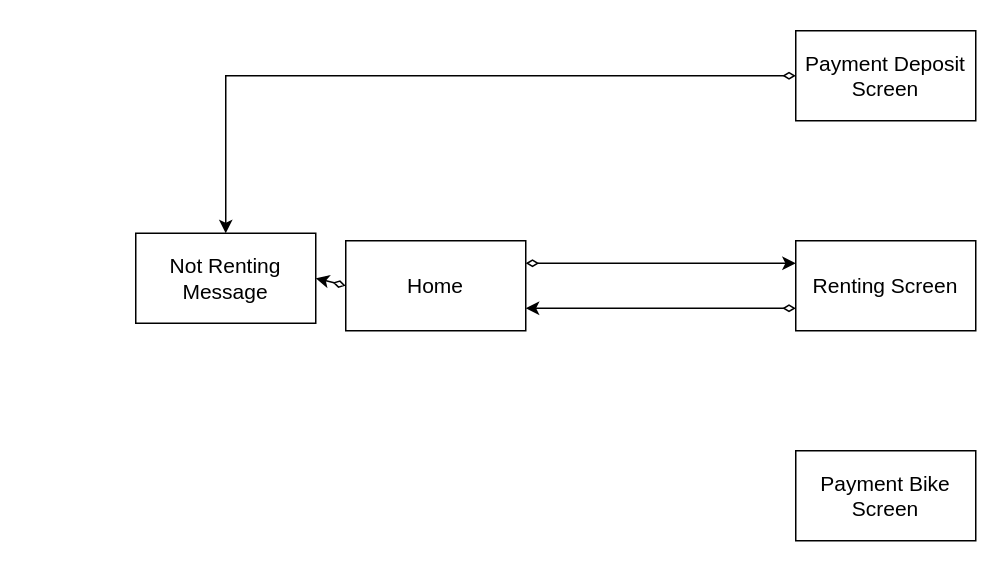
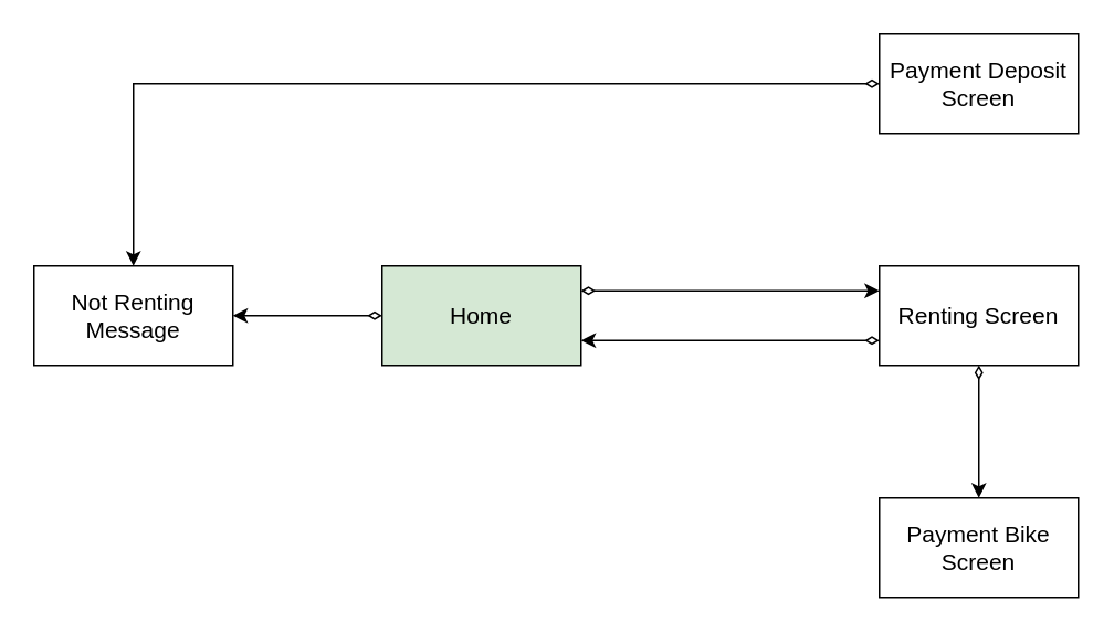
  <mxCell id="0" />
  <mxCell id="1" parent="0" />
- <mxCell id="2" value="&lt;font style=&quot;font-size: 14px;&quot;&gt;Home&lt;/font&gt;" style="rounded=0;whiteSpace=wrap;html=1;fontSize=14;" vertex="1" parent="1"><mxGeometry x="230" y="160" width="120" height="60" as="geometry" /></mxCell>
+ <mxCell id="2" value="&lt;font style=&quot;font-size: 14px;&quot;&gt;Home&lt;/font&gt;" style="rounded=0;whiteSpace=wrap;html=1;fontSize=14;fillColor=#d5e8d4;" vertex="1" parent="1"><mxGeometry x="230" y="160" width="120" height="60" as="geometry" /></mxCell>
+ <mxCell id="3" style="edgeStyle=orthogonalEdgeStyle;rounded=0;orthogonalLoop=1;jettySize=auto;html=1;startArrow=diamondThin;startFill=0;endArrow=classic;endFill=1;fontSize=14;" edge="1" parent="1" source="4" target="8"><mxGeometry relative="1" as="geometry" /></mxCell>
  <mxCell id="4" value="Renting Screen" style="rounded=0;whiteSpace=wrap;html=1;fontSize=14;" vertex="1" parent="1"><mxGeometry x="530" y="160" width="120" height="60" as="geometry" /></mxCell>
- <mxCell id="5" value="&lt;font style=&quot;font-size: 14px&quot;&gt;Not Renting Message&lt;/font&gt;" style="rounded=0;whiteSpace=wrap;html=1;fontSize=14;" vertex="1" parent="1"><mxGeometry x="90" y="155" width="120" height="60" as="geometry" /></mxCell>
+ <mxCell id="5" value="&lt;font style=&quot;font-size: 14px&quot;&gt;Not Renting Message&lt;/font&gt;" style="rounded=0;whiteSpace=wrap;html=1;fontSize=14;" vertex="1" parent="1"><mxGeometry x="20" y="160" width="120" height="60" as="geometry" /></mxCell>
  <mxCell id="6" style="edgeStyle=orthogonalEdgeStyle;rounded=0;orthogonalLoop=1;jettySize=auto;html=1;startArrow=diamondThin;startFill=0;endArrow=classic;endFill=1;fontSize=14;" edge="1" parent="1" source="7" target="5"><mxGeometry relative="1" as="geometry" /></mxCell>
  <mxCell id="7" value="Payment Deposit Screen" style="rounded=0;whiteSpace=wrap;html=1;fontSize=14;" vertex="1" parent="1"><mxGeometry x="530" y="20" width="120" height="60" as="geometry" /></mxCell>
  <mxCell id="8" value="Payment Bike Screen" style="rounded=0;whiteSpace=wrap;html=1;fontSize=14;" vertex="1" parent="1"><mxGeometry x="530" y="300" width="120" height="60" as="geometry" /></mxCell>
  <mxCell id="9" value="" style="endArrow=diamondThin;html=1;fontSize=14;exitX=1;exitY=0.5;exitDx=0;exitDy=0;endFill=0;startArrow=classic;startFill=1;" edge="1" parent="1" source="5"><mxGeometry width="50" height="50" relative="1" as="geometry"><mxPoint x="360" y="250" as="sourcePoint" /><mxPoint x="230" y="190" as="targetPoint" /></mxGeometry></mxCell>
  <mxCell id="10" value="" style="endArrow=classic;html=1;fontSize=14;exitX=1;exitY=0.25;exitDx=0;exitDy=0;entryX=0;entryY=0.25;entryDx=0;entryDy=0;startArrow=diamondThin;startFill=0;" edge="1" parent="1" source="2" target="4"><mxGeometry width="50" height="50" relative="1" as="geometry"><mxPoint x="180" y="200" as="sourcePoint" /><mxPoint x="240" y="200" as="targetPoint" /></mxGeometry></mxCell>
  <mxCell id="11" value="" style="endArrow=classic;html=1;fontSize=14;exitX=0;exitY=0.75;exitDx=0;exitDy=0;entryX=1;entryY=0.75;entryDx=0;entryDy=0;startArrow=diamondThin;startFill=0;" edge="1" parent="1" source="4" target="2"><mxGeometry width="50" height="50" relative="1" as="geometry"><mxPoint x="360" y="185" as="sourcePoint" /><mxPoint x="430" y="185" as="targetPoint" /></mxGeometry></mxCell>
